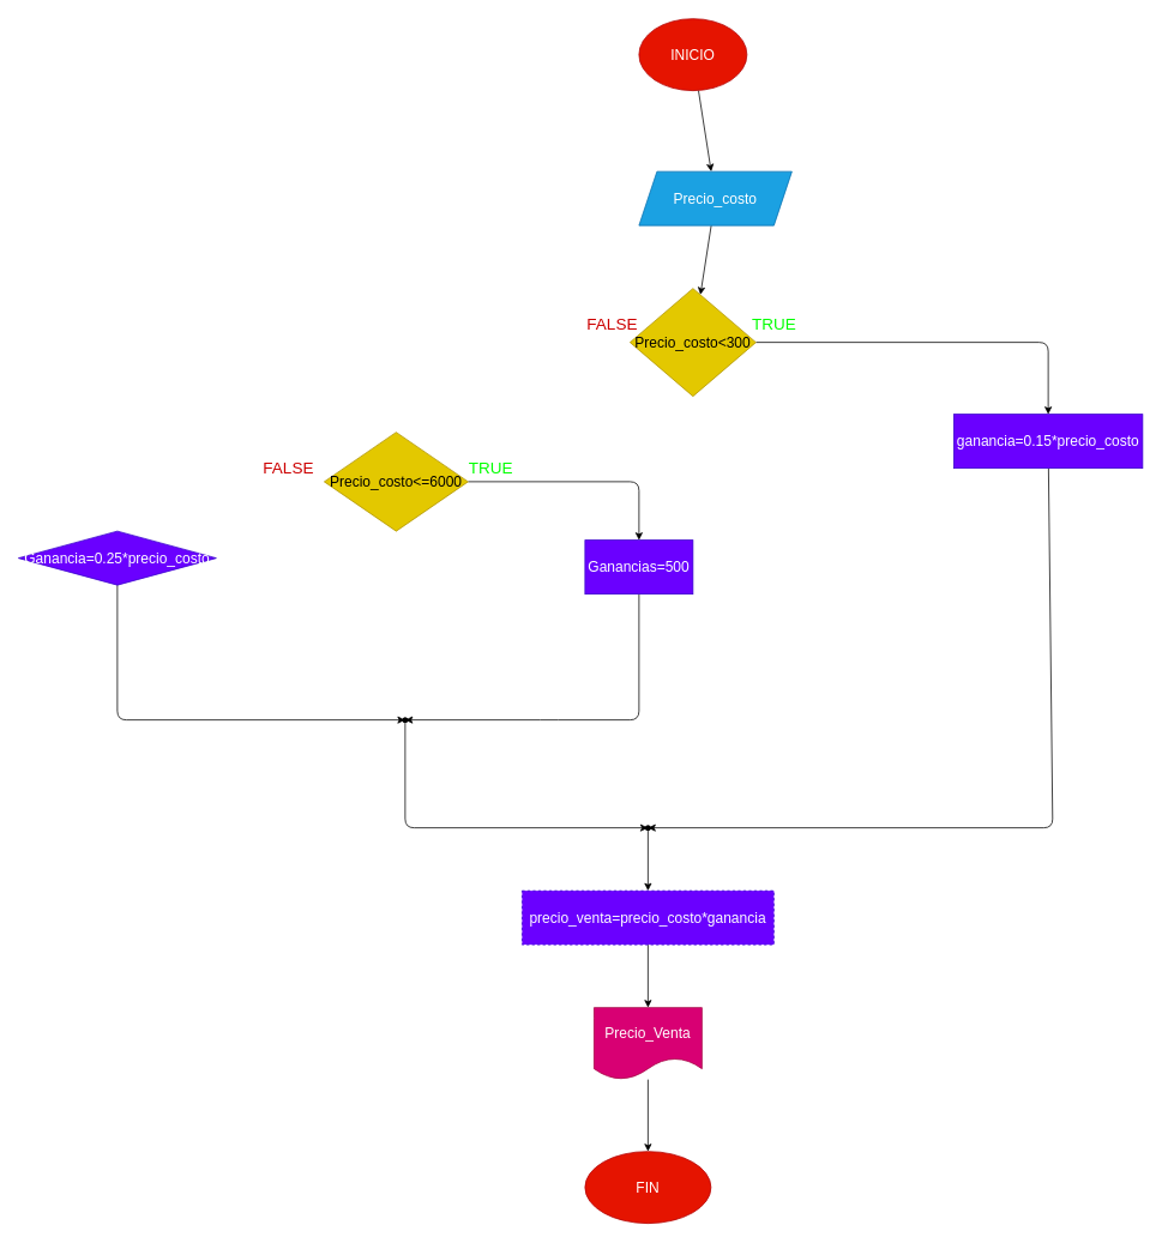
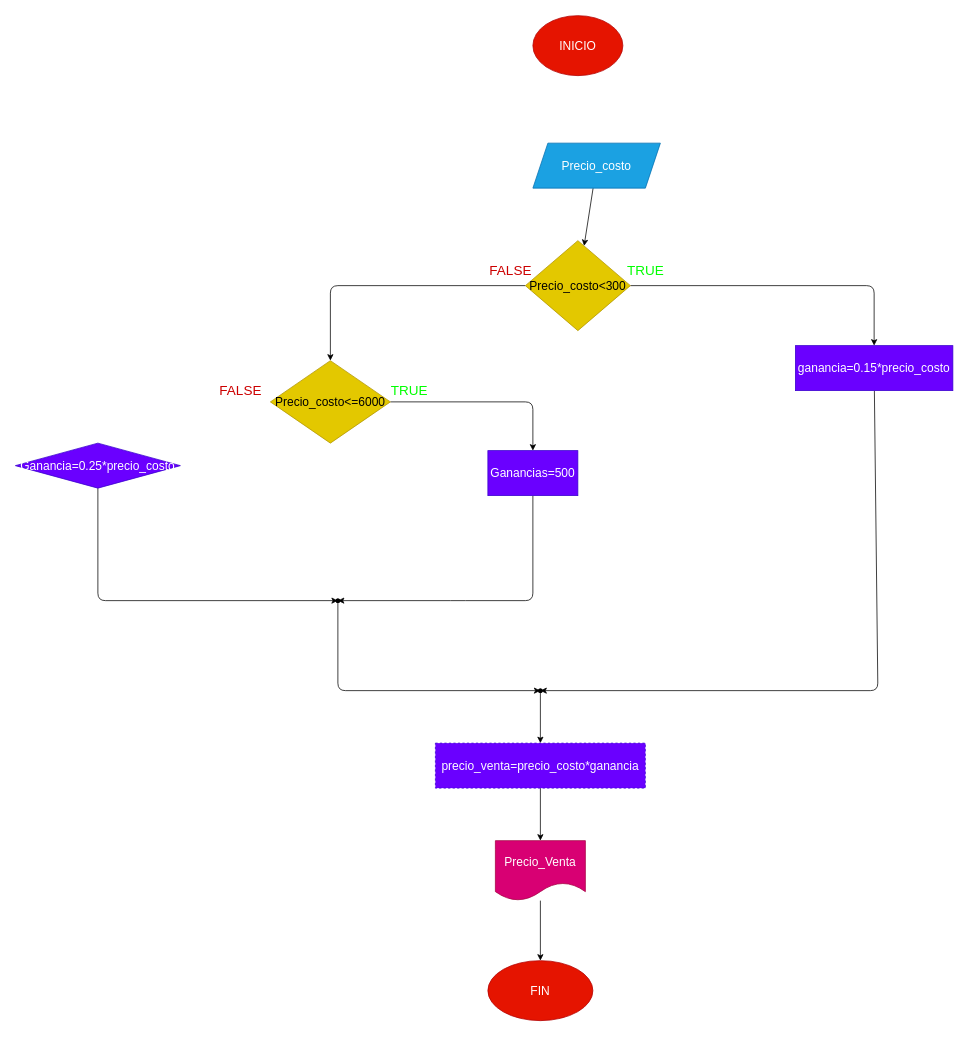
  <mxCell id="0" />
  <mxCell id="1" parent="0" />
- <mxCell id="2" value="" style="edgeStyle=none;html=1;fontSize=18;" parent="1" source="3" target="5" edge="1"><mxGeometry relative="1" as="geometry" /></mxCell>
  <mxCell id="3" value="&lt;font size=&quot;3&quot;&gt;INICIO&lt;/font&gt;" style="ellipse;whiteSpace=wrap;html=1;fillColor=#e51400;fontColor=#ffffff;strokeColor=#B20000;" parent="1" vertex="1"><mxGeometry x="710" y="20" width="120" height="80" as="geometry" /></mxCell>
  <mxCell id="4" value="" style="edgeStyle=none;html=1;fontSize=14;" parent="1" source="5" target="8" edge="1"><mxGeometry relative="1" as="geometry" /></mxCell>
  <mxCell id="5" value="&lt;font size=&quot;3&quot;&gt;Precio_costo&lt;/font&gt;" style="shape=parallelogram;perimeter=parallelogramPerimeter;whiteSpace=wrap;html=1;fixedSize=1;fillColor=#1ba1e2;fontColor=#ffffff;strokeColor=#006EAF;" parent="1" vertex="1"><mxGeometry x="710" y="190" width="170" height="60" as="geometry" /></mxCell>
+ <mxCell id="6" value="" style="edgeStyle=none;html=1;fontSize=14;" parent="1" source="8" target="10" edge="1"><mxGeometry relative="1" as="geometry"><Array as="points"><mxPoint x="440" y="380" /></Array></mxGeometry></mxCell>
  <mxCell id="7" value="" style="edgeStyle=none;html=1;fontSize=14;" parent="1" source="8" target="14" edge="1"><mxGeometry relative="1" as="geometry"><Array as="points"><mxPoint x="1165" y="380" /></Array></mxGeometry></mxCell>
  <mxCell id="8" value="&lt;font size=&quot;3&quot;&gt;Precio_costo&amp;lt;300&lt;/font&gt;" style="rhombus;whiteSpace=wrap;html=1;fillColor=#e3c800;fontColor=#000000;strokeColor=#B09500;" parent="1" vertex="1"><mxGeometry x="700" y="320" width="140" height="120" as="geometry" /></mxCell>
  <mxCell id="9" value="" style="edgeStyle=none;html=1;fontSize=14;" parent="1" source="10" target="12" edge="1"><mxGeometry relative="1" as="geometry"><Array as="points"><mxPoint x="710" y="535" /></Array></mxGeometry></mxCell>
  <mxCell id="10" value="&lt;font size=&quot;3&quot;&gt;Precio_costo&amp;lt;=6000&lt;/font&gt;" style="rhombus;whiteSpace=wrap;html=1;fillColor=#e3c800;fontColor=#000000;strokeColor=#B09500;" parent="1" vertex="1"><mxGeometry x="360" y="480" width="160" height="110" as="geometry" /></mxCell>
  <mxCell id="11" value="" style="edgeStyle=none;html=1;fontSize=14;" parent="1" source="12" target="20" edge="1"><mxGeometry relative="1" as="geometry"><Array as="points"><mxPoint x="710" y="800" /><mxPoint x="610" y="800" /></Array></mxGeometry></mxCell>
  <mxCell id="12" value="&lt;font size=&quot;3&quot;&gt;Ganancias=500&lt;/font&gt;" style="whiteSpace=wrap;html=1;fillColor=#6a00ff;fontColor=#ffffff;strokeColor=#3700CC;" parent="1" vertex="1"><mxGeometry x="650" y="600" width="120" height="60" as="geometry" /></mxCell>
  <mxCell id="13" value="" style="edgeStyle=none;html=1;fontSize=14;" parent="1" source="14" target="17" edge="1"><mxGeometry relative="1" as="geometry"><Array as="points"><mxPoint x="1170" y="920" /></Array></mxGeometry></mxCell>
  <mxCell id="14" value="&lt;font size=&quot;3&quot;&gt;ganancia=0.15*precio_costo&lt;/font&gt;" style="whiteSpace=wrap;html=1;fillColor=#6a00ff;fontColor=#ffffff;strokeColor=#3700CC;" parent="1" vertex="1"><mxGeometry x="1060" y="460" width="210" height="60" as="geometry" /></mxCell>
  <mxCell id="15" value="" style="edgeStyle=none;html=1;fontSize=14;" parent="1" source="16" target="18" edge="1"><mxGeometry relative="1" as="geometry"><Array as="points"><mxPoint x="130" y="800" /></Array></mxGeometry></mxCell>
  <mxCell id="16" value="&lt;font size=&quot;3&quot;&gt;Ganancia=0.25*precio_costo&lt;/font&gt;" style="rhombus;whiteSpace=wrap;html=1;fillColor=#6a00ff;fontColor=#ffffff;strokeColor=#3700CC;" parent="1" vertex="1"><mxGeometry x="20" y="590" width="220" height="60" as="geometry" /></mxCell>
  <mxCell id="17" value="" style="shape=waypoint;sketch=0;size=6;pointerEvents=1;points=[];fillColor=default;resizable=0;rotatable=0;perimeter=centerPerimeter;snapToPoint=1;" parent="1" vertex="1"><mxGeometry x="710" y="910" width="20" height="20" as="geometry" /></mxCell>
  <mxCell id="18" value="" style="shape=waypoint;sketch=0;size=6;pointerEvents=1;points=[];fillColor=default;resizable=0;rotatable=0;perimeter=centerPerimeter;snapToPoint=1;" parent="1" vertex="1"><mxGeometry x="440" y="790" width="20" height="20" as="geometry" /></mxCell>
  <mxCell id="19" value="" style="edgeStyle=none;html=1;fontSize=14;" parent="1" source="20" target="22" edge="1"><mxGeometry relative="1" as="geometry"><Array as="points"><mxPoint x="450" y="920" /></Array></mxGeometry></mxCell>
  <mxCell id="20" value="" style="shape=waypoint;sketch=0;size=6;pointerEvents=1;points=[];fillColor=default;resizable=0;rotatable=0;perimeter=centerPerimeter;snapToPoint=1;" parent="1" vertex="1"><mxGeometry x="440" y="790" width="20" height="20" as="geometry" /></mxCell>
  <mxCell id="21" value="" style="edgeStyle=none;html=1;fontSize=14;" parent="1" source="22" target="24" edge="1"><mxGeometry relative="1" as="geometry" /></mxCell>
  <mxCell id="22" value="" style="shape=waypoint;sketch=0;size=6;pointerEvents=1;points=[];fillColor=default;resizable=0;rotatable=0;perimeter=centerPerimeter;snapToPoint=1;" parent="1" vertex="1"><mxGeometry x="710" y="910" width="20" height="20" as="geometry" /></mxCell>
  <mxCell id="23" value="" style="edgeStyle=none;html=1;fontSize=14;" parent="1" source="24" target="26" edge="1"><mxGeometry relative="1" as="geometry" /></mxCell>
  <mxCell id="24" value="&lt;font size=&quot;3&quot;&gt;precio_venta=precio_costo*ganancia&lt;/font&gt;" style="whiteSpace=wrap;html=1;sketch=0;fillColor=#6a00ff;fontColor=#ffffff;strokeColor=#3700CC;dashed=1;" parent="1" vertex="1"><mxGeometry x="580" y="990" width="280" height="60" as="geometry" /></mxCell>
  <mxCell id="25" value="" style="edgeStyle=none;html=1;fontSize=14;" parent="1" source="26" target="27" edge="1"><mxGeometry relative="1" as="geometry" /></mxCell>
  <mxCell id="26" value="&lt;font size=&quot;3&quot;&gt;Precio_Venta&lt;/font&gt;" style="shape=document;whiteSpace=wrap;html=1;boundedLbl=1;sketch=0;fillColor=#d80073;fontColor=#ffffff;strokeColor=#A50040;" parent="1" vertex="1"><mxGeometry x="660" y="1120" width="120" height="80" as="geometry" /></mxCell>
  <mxCell id="27" value="&lt;font size=&quot;3&quot;&gt;FIN&lt;/font&gt;" style="ellipse;whiteSpace=wrap;html=1;sketch=0;fillColor=#e51400;fontColor=#ffffff;strokeColor=#B20000;" parent="1" vertex="1"><mxGeometry x="650" y="1280" width="140" height="80" as="geometry" /></mxCell>
  <mxCell id="28" value="&lt;font color=&quot;#cc0000&quot;&gt;FALSE&lt;/font&gt;" style="text;html=1;align=center;verticalAlign=middle;resizable=0;points=[];autosize=1;strokeColor=none;fillColor=none;fontSize=18;" parent="1" vertex="1"><mxGeometry x="640" y="340" width="80" height="40" as="geometry" /></mxCell>
  <mxCell id="29" value="FALSE" style="text;html=1;align=center;verticalAlign=middle;resizable=0;points=[];autosize=1;strokeColor=none;fillColor=none;fontSize=18;fontColor=#CC0000;" parent="1" vertex="1"><mxGeometry x="280" y="500" width="80" height="40" as="geometry" /></mxCell>
  <mxCell id="30" value="&lt;font color=&quot;#00ff00&quot;&gt;TRUE&lt;/font&gt;" style="text;html=1;align=center;verticalAlign=middle;resizable=0;points=[];autosize=1;strokeColor=none;fillColor=none;fontSize=18;fontColor=#CC0000;" parent="1" vertex="1"><mxGeometry x="825" y="340" width="70" height="40" as="geometry" /></mxCell>
  <mxCell id="31" value="TRUE" style="text;html=1;align=center;verticalAlign=middle;resizable=0;points=[];autosize=1;strokeColor=none;fillColor=none;fontSize=18;fontColor=#00FF00;" parent="1" vertex="1"><mxGeometry x="510" y="500" width="70" height="40" as="geometry" /></mxCell>
